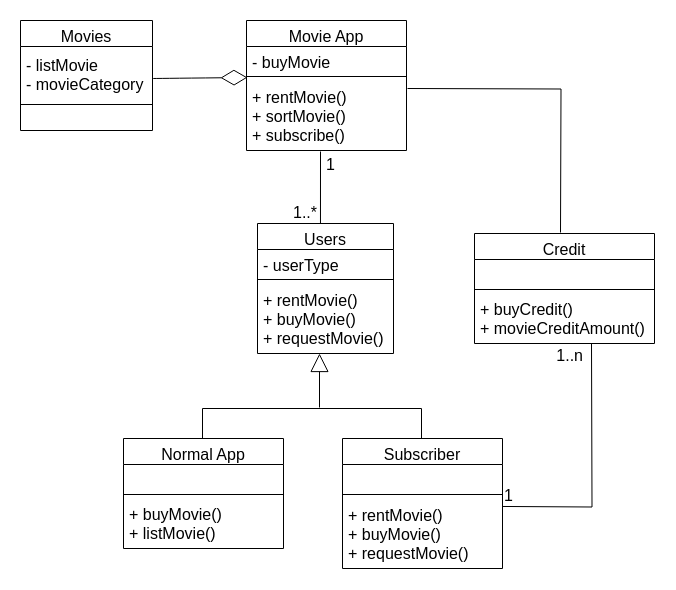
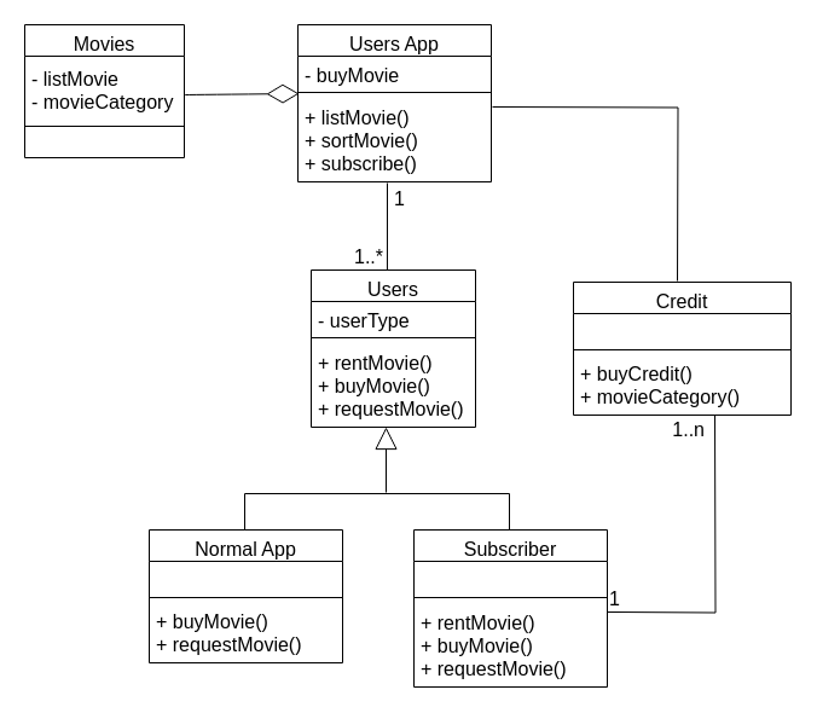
  <mxCell id="0" />
  <mxCell id="1" parent="0" />
- <mxCell id="2" value="Movie App" style="swimlane;fontStyle=0;align=center;verticalAlign=top;childLayout=stackLayout;horizontal=1;startSize=26;horizontalStack=0;resizeParent=1;resizeParentMax=0;resizeLast=0;collapsible=1;marginBottom=0;fontSize=16;" vertex="1" parent="1"><mxGeometry x="246" y="20" width="160" height="130" as="geometry" /></mxCell>
+ <mxCell id="2" value="Users App" style="swimlane;fontStyle=0;align=center;verticalAlign=top;childLayout=stackLayout;horizontal=1;startSize=26;horizontalStack=0;resizeParent=1;resizeParentMax=0;resizeLast=0;collapsible=1;marginBottom=0;fontSize=16;" vertex="1" parent="1"><mxGeometry x="246" y="20" width="160" height="130" as="geometry" /></mxCell>
  <mxCell id="3" value="- buyMovie" style="text;strokeColor=none;fillColor=none;align=left;verticalAlign=top;spacingLeft=4;spacingRight=4;overflow=hidden;rotatable=0;points=[[0,0.5],[1,0.5]];portConstraint=eastwest;fontSize=16;" vertex="1" parent="2"><mxGeometry y="26" width="160" height="26" as="geometry" /></mxCell>
  <mxCell id="4" value="" style="line;strokeWidth=1;fillColor=none;align=left;verticalAlign=middle;spacingTop=-1;spacingLeft=3;spacingRight=3;rotatable=0;labelPosition=right;points=[];portConstraint=eastwest;strokeColor=inherit;fontSize=16;" vertex="1" parent="2"><mxGeometry y="52" width="160" height="8" as="geometry" /></mxCell>
- <mxCell id="5" value="+ rentMovie()&#10;+ sortMovie()&#10;+ subscribe()" style="text;strokeColor=none;fillColor=none;align=left;verticalAlign=middle;spacingLeft=4;spacingRight=4;overflow=hidden;rotatable=0;points=[[0,0.5],[1,0.5]];portConstraint=eastwest;fontSize=16;" vertex="1" parent="2"><mxGeometry y="60" width="160" height="70" as="geometry" /></mxCell>
+ <mxCell id="5" value="+ listMovie()&#10;+ sortMovie()&#10;+ subscribe()" style="text;strokeColor=none;fillColor=none;align=left;verticalAlign=middle;spacingLeft=4;spacingRight=4;overflow=hidden;rotatable=0;points=[[0,0.5],[1,0.5]];portConstraint=eastwest;fontSize=16;" vertex="1" parent="2"><mxGeometry y="60" width="160" height="70" as="geometry" /></mxCell>
  <mxCell id="6" value="Users" style="swimlane;fontStyle=0;align=center;verticalAlign=top;childLayout=stackLayout;horizontal=1;startSize=26;horizontalStack=0;resizeParent=1;resizeParentMax=0;resizeLast=0;collapsible=1;marginBottom=0;fontSize=16;" vertex="1" parent="1"><mxGeometry x="257" y="223" width="136" height="130" as="geometry" /></mxCell>
  <mxCell id="7" value="- userType" style="text;strokeColor=none;fillColor=none;align=left;verticalAlign=top;spacingLeft=4;spacingRight=4;overflow=hidden;rotatable=0;points=[[0,0.5],[1,0.5]];portConstraint=eastwest;fontSize=16;" vertex="1" parent="6"><mxGeometry y="26" width="136" height="26" as="geometry" /></mxCell>
  <mxCell id="8" value="" style="line;strokeWidth=1;fillColor=none;align=left;verticalAlign=middle;spacingTop=-1;spacingLeft=3;spacingRight=3;rotatable=0;labelPosition=right;points=[];portConstraint=eastwest;strokeColor=inherit;fontSize=16;" vertex="1" parent="6"><mxGeometry y="52" width="136" height="8" as="geometry" /></mxCell>
  <mxCell id="9" value="+ rentMovie()&#10;+ buyMovie()&#10;+ requestMovie()" style="text;strokeColor=none;fillColor=none;align=left;verticalAlign=middle;spacingLeft=4;spacingRight=4;overflow=hidden;rotatable=0;points=[[0,0.5],[1,0.5]];portConstraint=eastwest;fontSize=16;" vertex="1" parent="6"><mxGeometry y="60" width="136" height="70" as="geometry" /></mxCell>
  <mxCell id="10" value="Subscriber" style="swimlane;fontStyle=0;align=center;verticalAlign=top;childLayout=stackLayout;horizontal=1;startSize=26;horizontalStack=0;resizeParent=1;resizeParentMax=0;resizeLast=0;collapsible=1;marginBottom=0;fontSize=16;" vertex="1" parent="1"><mxGeometry x="342" y="438" width="160" height="130" as="geometry" /></mxCell>
  <mxCell id="11" value="+ field: type" style="text;strokeColor=none;fillColor=none;align=left;verticalAlign=top;spacingLeft=4;spacingRight=4;overflow=hidden;rotatable=0;points=[[0,0.5],[1,0.5]];portConstraint=eastwest;fontSize=16;fontColor=none;noLabel=1;" vertex="1" parent="10"><mxGeometry y="26" width="160" height="26" as="geometry" /></mxCell>
  <mxCell id="12" value="" style="line;strokeWidth=1;fillColor=none;align=left;verticalAlign=middle;spacingTop=-1;spacingLeft=3;spacingRight=3;rotatable=0;labelPosition=right;points=[];portConstraint=eastwest;strokeColor=inherit;fontSize=16;" vertex="1" parent="10"><mxGeometry y="52" width="160" height="8" as="geometry" /></mxCell>
  <mxCell id="13" value="+ rentMovie()&#10;+ buyMovie()&#10;+ requestMovie()" style="text;strokeColor=none;fillColor=none;align=left;verticalAlign=middle;spacingLeft=4;spacingRight=4;overflow=hidden;rotatable=0;points=[[0,0.5],[1,0.5]];portConstraint=eastwest;fontSize=16;" vertex="1" parent="10"><mxGeometry y="60" width="160" height="70" as="geometry" /></mxCell>
  <mxCell id="14" value="Normal App" style="swimlane;fontStyle=0;align=center;verticalAlign=top;childLayout=stackLayout;horizontal=1;startSize=26;horizontalStack=0;resizeParent=1;resizeParentMax=0;resizeLast=0;collapsible=1;marginBottom=0;fontSize=16;" vertex="1" parent="1"><mxGeometry x="123" y="438" width="160" height="110" as="geometry" /></mxCell>
  <mxCell id="15" value="+ field: type" style="text;strokeColor=none;fillColor=none;align=left;verticalAlign=top;spacingLeft=4;spacingRight=4;overflow=hidden;rotatable=0;points=[[0,0.5],[1,0.5]];portConstraint=eastwest;fontSize=16;fontColor=none;noLabel=1;" vertex="1" parent="14"><mxGeometry y="26" width="160" height="26" as="geometry" /></mxCell>
  <mxCell id="16" value="" style="line;strokeWidth=1;fillColor=none;align=left;verticalAlign=middle;spacingTop=-1;spacingLeft=3;spacingRight=3;rotatable=0;labelPosition=right;points=[];portConstraint=eastwest;strokeColor=inherit;fontSize=16;" vertex="1" parent="14"><mxGeometry y="52" width="160" height="8" as="geometry" /></mxCell>
- <mxCell id="17" value="+ buyMovie()&#10;+ listMovie()" style="text;strokeColor=none;fillColor=none;align=left;verticalAlign=top;spacingLeft=4;spacingRight=4;overflow=hidden;rotatable=0;points=[[0,0.5],[1,0.5]];portConstraint=eastwest;fontSize=16;" vertex="1" parent="14"><mxGeometry y="60" width="160" height="50" as="geometry" /></mxCell>
+ <mxCell id="17" value="+ buyMovie()&#10;+ requestMovie()" style="text;strokeColor=none;fillColor=none;align=left;verticalAlign=top;spacingLeft=4;spacingRight=4;overflow=hidden;rotatable=0;points=[[0,0.5],[1,0.5]];portConstraint=eastwest;fontSize=16;" vertex="1" parent="14"><mxGeometry y="60" width="160" height="50" as="geometry" /></mxCell>
  <mxCell id="18" style="edgeStyle=none;curved=1;rounded=0;orthogonalLoop=1;jettySize=auto;html=1;exitX=0.75;exitY=0;exitDx=0;exitDy=0;fontSize=16;startSize=8;endSize=8;" edge="1" parent="1" source="14" target="14"><mxGeometry relative="1" as="geometry" /></mxCell>
  <mxCell id="19" value="Movies" style="swimlane;fontStyle=0;align=center;verticalAlign=top;childLayout=stackLayout;horizontal=1;startSize=26;horizontalStack=0;resizeParent=1;resizeParentMax=0;resizeLast=0;collapsible=1;marginBottom=0;fontSize=16;" vertex="1" parent="1"><mxGeometry x="20" y="20" width="132" height="110" as="geometry" /></mxCell>
  <mxCell id="20" value="- listMovie&#10;- movieCategory" style="text;strokeColor=none;fillColor=none;align=left;verticalAlign=middle;spacingLeft=4;spacingRight=4;overflow=hidden;rotatable=0;points=[[0,0.5],[1,0.5]];portConstraint=eastwest;fontSize=16;" vertex="1" parent="19"><mxGeometry y="26" width="132" height="54" as="geometry" /></mxCell>
  <mxCell id="21" value="" style="line;strokeWidth=1;fillColor=none;align=left;verticalAlign=middle;spacingTop=-1;spacingLeft=3;spacingRight=3;rotatable=0;labelPosition=right;points=[];portConstraint=eastwest;strokeColor=inherit;fontSize=16;" vertex="1" parent="19"><mxGeometry y="80" width="132" height="8" as="geometry" /></mxCell>
  <mxCell id="22" value="+ method(type): type" style="text;strokeColor=none;fillColor=none;align=left;verticalAlign=top;spacingLeft=4;spacingRight=4;overflow=hidden;rotatable=0;points=[[0,0.5],[1,0.5]];portConstraint=eastwest;fontSize=16;fontColor=none;noLabel=1;" vertex="1" parent="19"><mxGeometry y="88" width="132" height="22" as="geometry" /></mxCell>
  <mxCell id="23" value="" style="endArrow=diamondThin;endFill=0;endSize=24;html=1;rounded=0;fontSize=16;fontColor=none;curved=1;entryX=0.006;entryY=0.625;entryDx=0;entryDy=0;entryPerimeter=0;" edge="1" parent="1" target="4"><mxGeometry width="160" relative="1" as="geometry"><mxPoint x="152" y="78" as="sourcePoint" /><mxPoint x="242" y="78" as="targetPoint" /></mxGeometry></mxCell>
  <mxCell id="24" value="Credit" style="swimlane;fontStyle=0;align=center;verticalAlign=top;childLayout=stackLayout;horizontal=1;startSize=26;horizontalStack=0;resizeParent=1;resizeParentMax=0;resizeLast=0;collapsible=1;marginBottom=0;fontSize=16;fontColor=none;" vertex="1" parent="1"><mxGeometry x="474" y="233" width="180" height="110" as="geometry" /></mxCell>
  <mxCell id="25" value="+ field: type" style="text;strokeColor=none;fillColor=none;align=left;verticalAlign=top;spacingLeft=4;spacingRight=4;overflow=hidden;rotatable=0;points=[[0,0.5],[1,0.5]];portConstraint=eastwest;fontSize=16;fontColor=none;noLabel=1;" vertex="1" parent="24"><mxGeometry y="26" width="180" height="26" as="geometry" /></mxCell>
  <mxCell id="26" value="" style="line;strokeWidth=1;fillColor=none;align=left;verticalAlign=middle;spacingTop=-1;spacingLeft=3;spacingRight=3;rotatable=0;labelPosition=right;points=[];portConstraint=eastwest;strokeColor=inherit;fontSize=16;fontColor=none;" vertex="1" parent="24"><mxGeometry y="52" width="180" height="8" as="geometry" /></mxCell>
- <mxCell id="27" value="+ buyCredit()&#10;+ movieCreditAmount()" style="text;strokeColor=none;fillColor=none;align=left;verticalAlign=top;spacingLeft=4;spacingRight=4;overflow=hidden;rotatable=0;points=[[0,0.5],[1,0.5]];portConstraint=eastwest;fontSize=16;fontColor=none;" vertex="1" parent="24"><mxGeometry y="60" width="180" height="50" as="geometry" /></mxCell>
+ <mxCell id="27" value="+ buyCredit()&#10;+ movieCategory()" style="text;strokeColor=none;fillColor=none;align=left;verticalAlign=top;spacingLeft=4;spacingRight=4;overflow=hidden;rotatable=0;points=[[0,0.5],[1,0.5]];portConstraint=eastwest;fontSize=16;fontColor=none;" vertex="1" parent="24"><mxGeometry y="60" width="180" height="50" as="geometry" /></mxCell>
  <mxCell id="28" value="" style="endArrow=none;html=1;rounded=0;fontSize=16;fontColor=none;startSize=8;endSize=8;entryX=0.463;entryY=0;entryDx=0;entryDy=0;entryPerimeter=0;" edge="1" parent="1" target="6"><mxGeometry relative="1" as="geometry"><mxPoint x="320" y="151" as="sourcePoint" /><mxPoint x="321" y="213" as="targetPoint" /></mxGeometry></mxCell>
  <mxCell id="29" value="1" style="edgeLabel;resizable=0;html=1;align=left;verticalAlign=bottom;fontSize=16;fontColor=none;" connectable="0" vertex="1" parent="28"><mxGeometry x="-1" relative="1" as="geometry"><mxPoint x="4" y="24" as="offset" /></mxGeometry></mxCell>
  <mxCell id="30" value="1..*" style="edgeLabel;resizable=0;html=1;align=right;verticalAlign=bottom;fontSize=16;fontColor=none;" connectable="0" vertex="1" parent="28"><mxGeometry x="1" relative="1" as="geometry"><mxPoint x="-3" as="offset" /></mxGeometry></mxCell>
  <mxCell id="31" value="" style="endArrow=block;endSize=16;endFill=0;html=1;rounded=0;fontSize=16;fontColor=none;" edge="1" parent="1"><mxGeometry width="160" relative="1" as="geometry"><mxPoint x="319" y="407" as="sourcePoint" /><mxPoint x="319" y="353" as="targetPoint" /></mxGeometry></mxCell>
  <mxCell id="32" value="" style="endArrow=none;html=1;edgeStyle=orthogonalEdgeStyle;rounded=0;fontSize=16;fontColor=none;startSize=8;endSize=8;" edge="1" parent="1"><mxGeometry relative="1" as="geometry"><mxPoint x="202" y="438" as="sourcePoint" /><mxPoint x="421" y="438" as="targetPoint" /><Array as="points"><mxPoint x="202" y="408" /><mxPoint x="421" y="408" /></Array></mxGeometry></mxCell>
  <mxCell id="33" value="" style="endArrow=none;html=1;edgeStyle=orthogonalEdgeStyle;rounded=0;fontSize=16;fontColor=none;startSize=8;endSize=8;exitX=1.013;exitY=0.171;exitDx=0;exitDy=0;exitPerimeter=0;" edge="1" parent="1"><mxGeometry relative="1" as="geometry"><mxPoint x="502.08" y="505.97" as="sourcePoint" /><mxPoint x="591" y="343" as="targetPoint" /></mxGeometry></mxCell>
  <mxCell id="34" value="1" style="edgeLabel;resizable=0;html=1;align=left;verticalAlign=bottom;fontSize=16;fontColor=none;" connectable="0" vertex="1" parent="33"><mxGeometry x="-1" relative="1" as="geometry" /></mxCell>
  <mxCell id="35" value="1..n" style="edgeLabel;resizable=0;html=1;align=right;verticalAlign=bottom;fontSize=16;fontColor=none;" connectable="0" vertex="1" parent="33"><mxGeometry x="1" relative="1" as="geometry"><mxPoint x="-8" y="23" as="offset" /></mxGeometry></mxCell>
  <mxCell id="36" value="" style="endArrow=none;html=1;edgeStyle=orthogonalEdgeStyle;rounded=0;fontSize=16;fontColor=none;startSize=8;endSize=8;exitX=1.019;exitY=0.043;exitDx=0;exitDy=0;exitPerimeter=0;" edge="1" parent="1"><mxGeometry relative="1" as="geometry"><mxPoint x="407.04" y="88.01" as="sourcePoint" /><mxPoint x="560" y="232" as="targetPoint" /></mxGeometry></mxCell>
